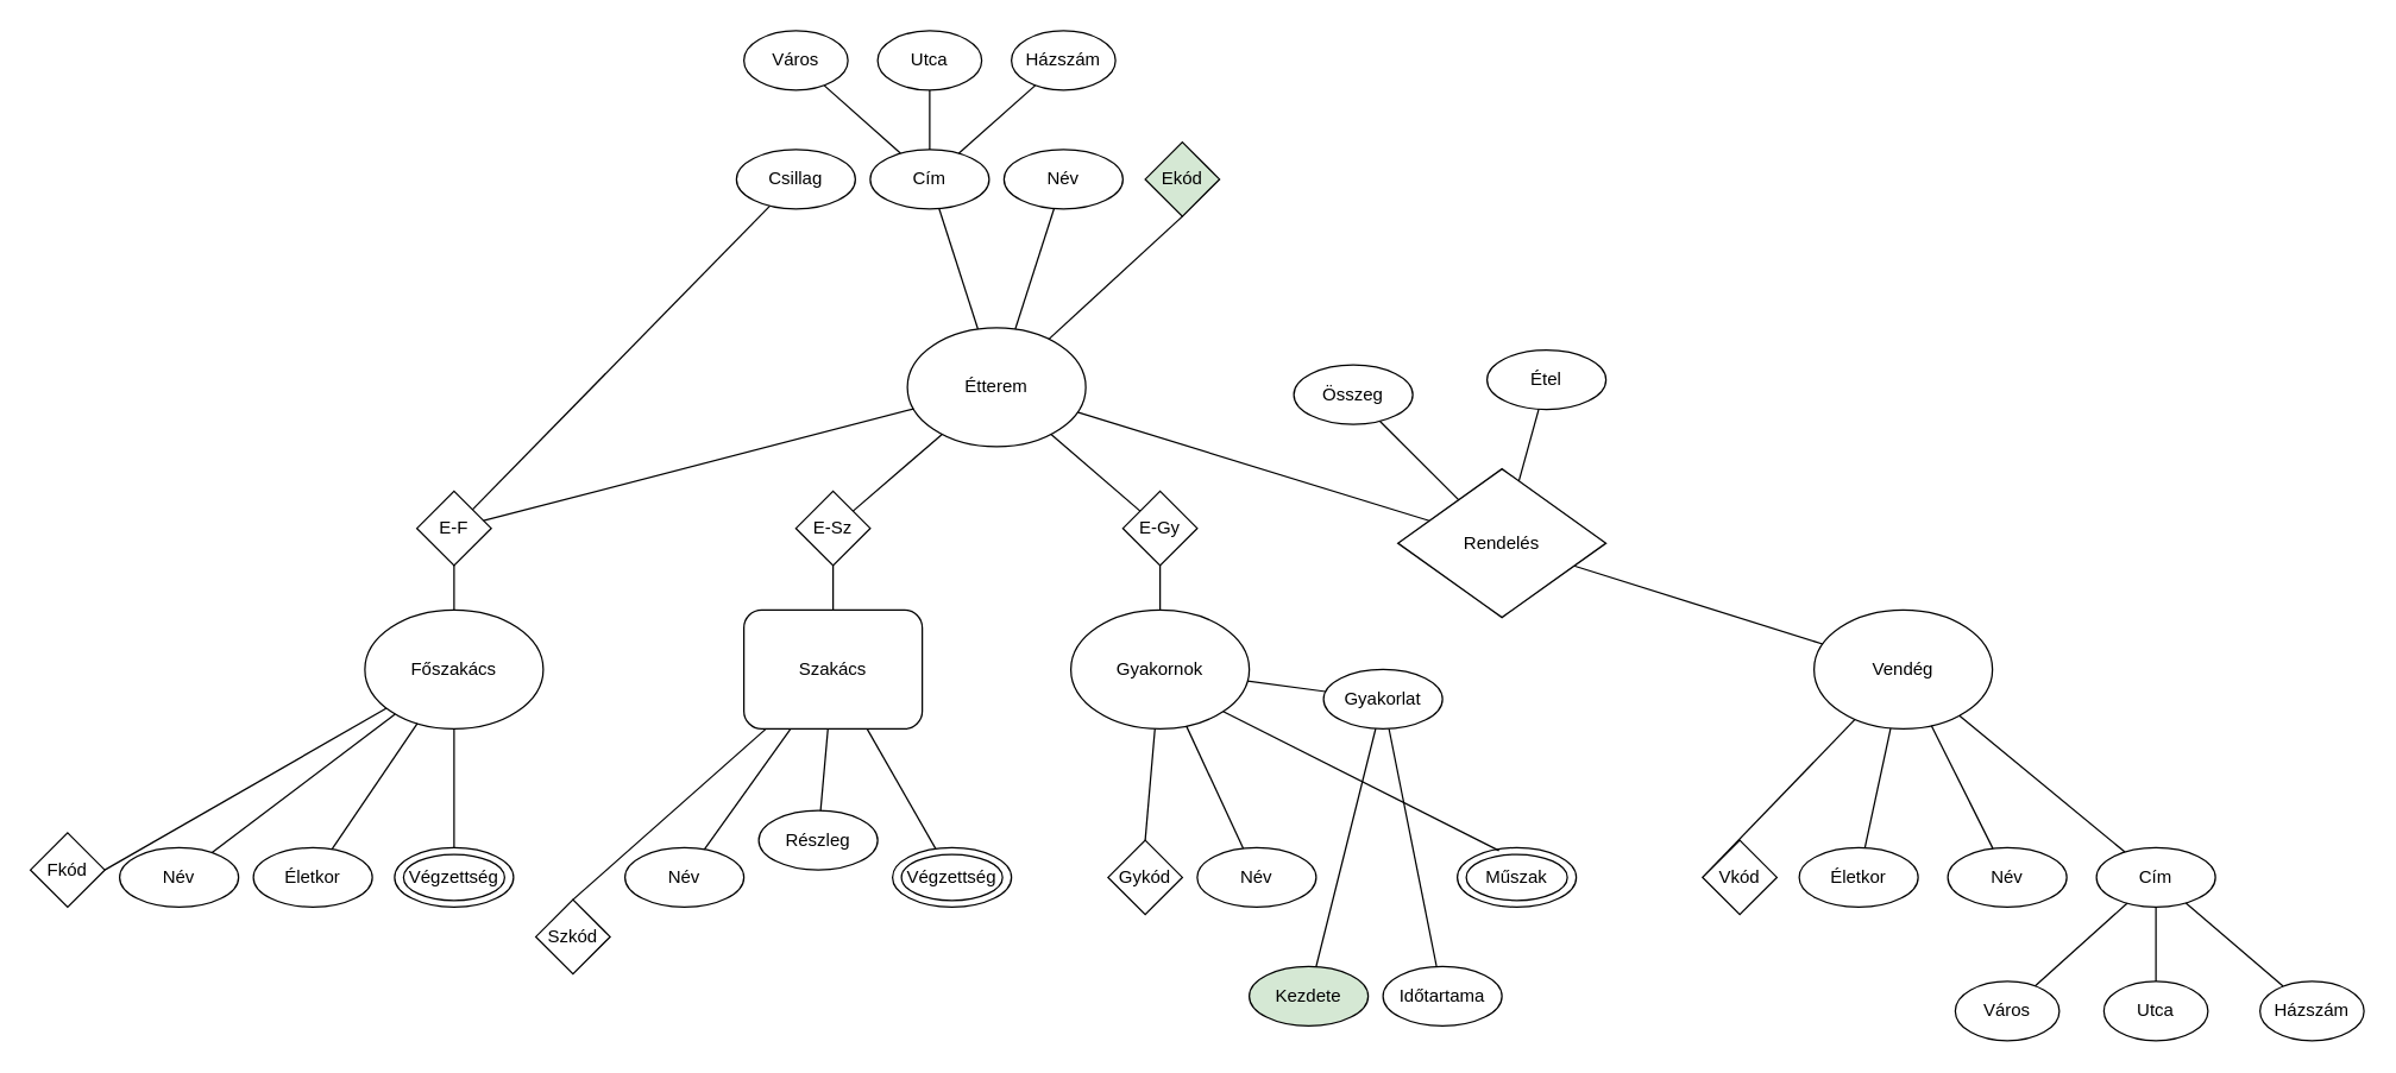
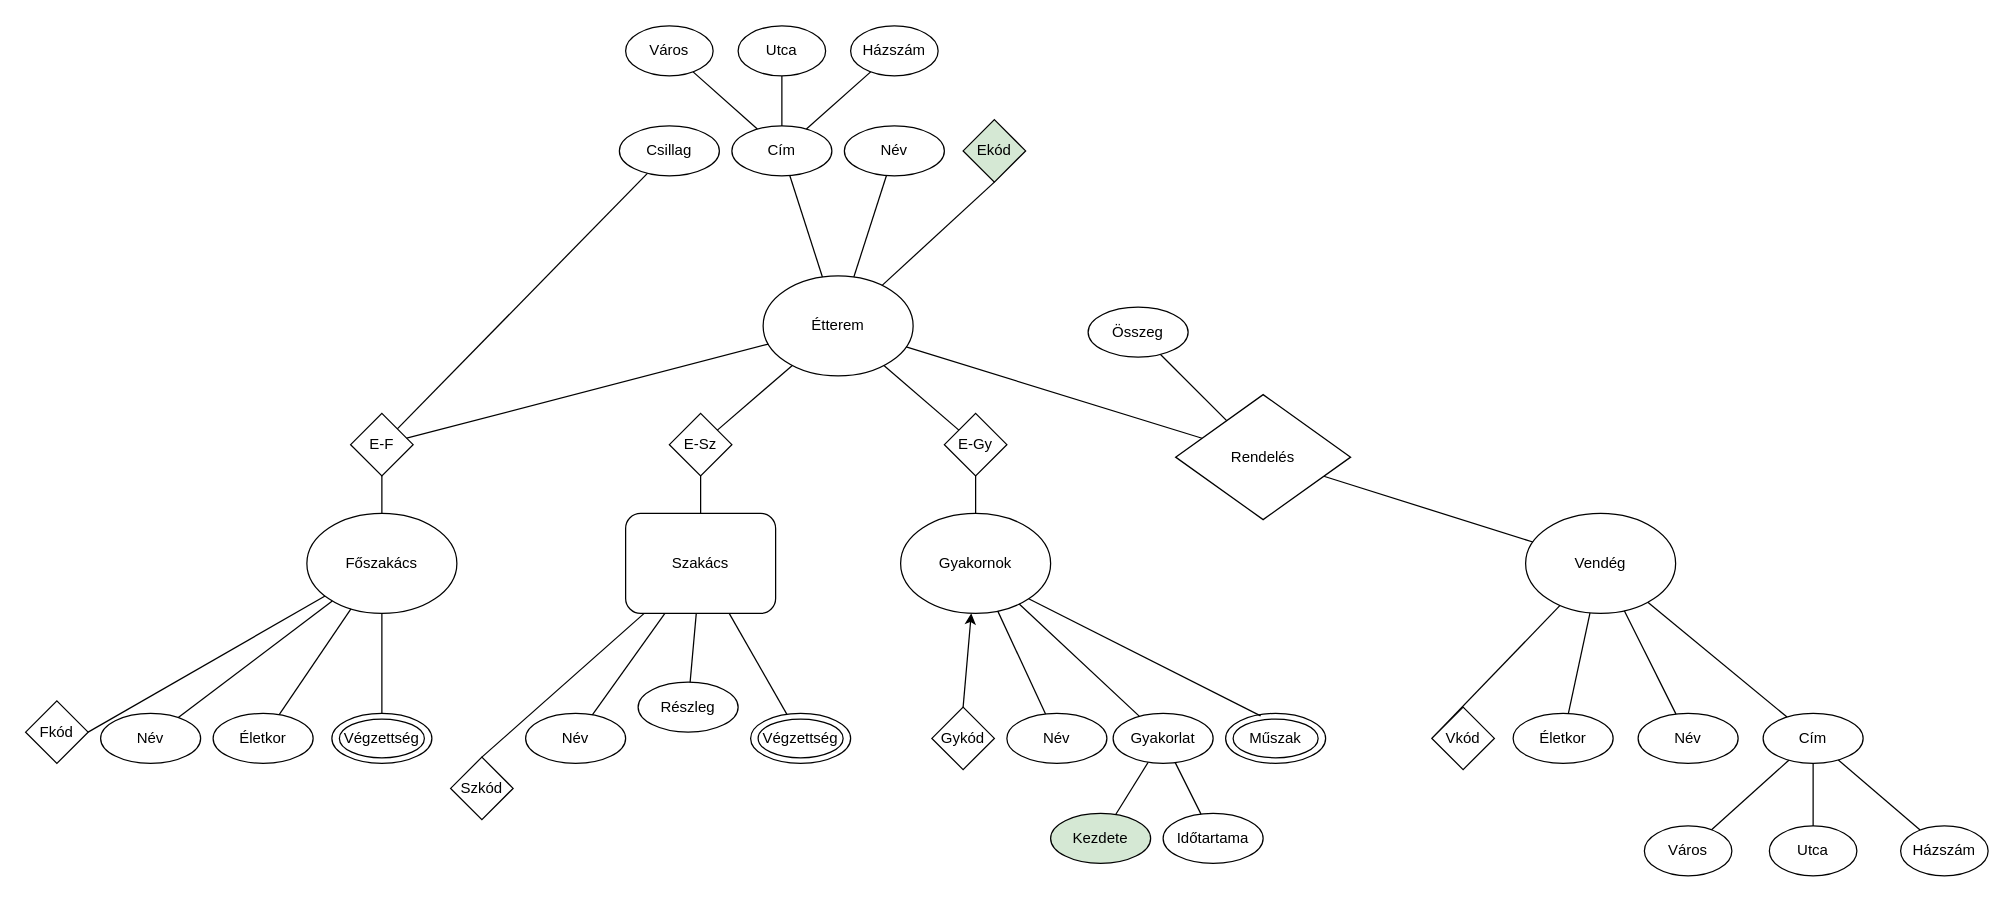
  <mxCell id="0" />
  <mxCell id="1" parent="0" />
  <mxCell id="2" value="Főszakács" style="ellipse;whiteSpace=wrap;html=1;" parent="1" vertex="1"><mxGeometry x="245" y="410" width="120" height="80" as="geometry" /></mxCell>
  <mxCell id="3" value="Név" style="ellipse;whiteSpace=wrap;html=1;" parent="1" vertex="1"><mxGeometry x="80" y="570" width="80" height="40" as="geometry" /></mxCell>
  <mxCell id="4" value="Életkor" style="ellipse;whiteSpace=wrap;html=1;" parent="1" vertex="1"><mxGeometry x="170" y="570" width="80" height="40" as="geometry" /></mxCell>
  <mxCell id="5" value="Végzettség" style="ellipse;whiteSpace=wrap;html=1;" parent="1" vertex="1"><mxGeometry x="265" y="570" width="80" height="40" as="geometry" /></mxCell>
  <mxCell id="6" style="endArrow=none;exitX=1;exitY=0.5;exitDx=0;exitDy=0;" parent="1" source="77" target="2" edge="1"><mxGeometry relative="1" as="geometry" /></mxCell>
  <mxCell id="7" style="endArrow=none;" parent="1" source="3" target="2" edge="1"><mxGeometry relative="1" as="geometry" /></mxCell>
  <mxCell id="8" style="endArrow=none;" parent="1" source="4" target="2" edge="1"><mxGeometry relative="1" as="geometry" /></mxCell>
  <mxCell id="9" style="endArrow=none;" parent="1" source="5" target="2" edge="1"><mxGeometry relative="1" as="geometry" /></mxCell>
  <mxCell id="10" value="Étterem" style="ellipse;whiteSpace=wrap;html=1;" parent="1" vertex="1"><mxGeometry x="610" y="220" width="120" height="80" as="geometry" /></mxCell>
  <mxCell id="11" value="Név" style="ellipse;whiteSpace=wrap;html=1;" parent="1" vertex="1"><mxGeometry x="675" y="100" width="80" height="40" as="geometry" /></mxCell>
  <mxCell id="12" value="Cím" style="ellipse;whiteSpace=wrap;html=1;" parent="1" vertex="1"><mxGeometry x="585" y="100" width="80" height="40" as="geometry" /></mxCell>
  <mxCell id="13" value="Csillag" style="ellipse;whiteSpace=wrap;html=1;" parent="1" vertex="1"><mxGeometry x="495" y="100" width="80" height="40" as="geometry" /></mxCell>
  <mxCell id="14" value="Város" style="ellipse;whiteSpace=wrap;html=1;" parent="1" vertex="1"><mxGeometry x="500" y="20" width="70" height="40" as="geometry" /></mxCell>
  <mxCell id="15" value="Utca" style="ellipse;whiteSpace=wrap;html=1;" parent="1" vertex="1"><mxGeometry x="590" y="20" width="70" height="40" as="geometry" /></mxCell>
  <mxCell id="16" value="Házszám" style="ellipse;whiteSpace=wrap;html=1;" parent="1" vertex="1"><mxGeometry x="680" y="20" width="70" height="40" as="geometry" /></mxCell>
  <mxCell id="17" style="endArrow=none;exitX=0.5;exitY=1;exitDx=0;exitDy=0;" parent="1" source="80" target="10" edge="1"><mxGeometry relative="1" as="geometry" /></mxCell>
  <mxCell id="18" style="endArrow=none;" parent="1" source="11" target="10" edge="1"><mxGeometry relative="1" as="geometry" /></mxCell>
  <mxCell id="19" style="endArrow=none;" parent="1" source="12" target="10" edge="1"><mxGeometry relative="1" as="geometry" /></mxCell>
  <mxCell id="20" style="endArrow=none;" parent="1" source="13" target="24" edge="1"><mxGeometry relative="1" as="geometry" /></mxCell>
  <mxCell id="21" style="endArrow=none;" parent="1" source="14" target="12" edge="1"><mxGeometry relative="1" as="geometry" /></mxCell>
  <mxCell id="22" style="endArrow=none;" parent="1" source="15" target="12" edge="1"><mxGeometry relative="1" as="geometry" /></mxCell>
  <mxCell id="23" style="endArrow=none;" parent="1" source="16" target="12" edge="1"><mxGeometry relative="1" as="geometry" /></mxCell>
  <mxCell id="24" value="E-F" style="rhombus;whiteSpace=wrap;html=1;" parent="1" vertex="1"><mxGeometry x="280" y="330" width="50" height="50" as="geometry" /></mxCell>
  <mxCell id="25" style="endArrow=none;" parent="1" source="2" target="24" edge="1"><mxGeometry relative="1" as="geometry" /></mxCell>
  <mxCell id="26" style="endArrow=none;" parent="1" source="24" target="10" edge="1"><mxGeometry relative="1" as="geometry" /></mxCell>
  <mxCell id="27" value="Szakács" style="whiteSpace=wrap;html=1;rounded=1;" parent="1" vertex="1"><mxGeometry x="500" y="410" width="120" height="80" as="geometry" /></mxCell>
  <mxCell id="28" value="Név" style="ellipse;whiteSpace=wrap;html=1;" parent="1" vertex="1"><mxGeometry x="420" y="570" width="80" height="40" as="geometry" /></mxCell>
  <mxCell id="29" value="Részleg" style="ellipse;whiteSpace=wrap;html=1;" parent="1" vertex="1"><mxGeometry x="510" y="545" width="80" height="40" as="geometry" /></mxCell>
  <mxCell id="30" value="Végzettség" style="ellipse;whiteSpace=wrap;html=1;" parent="1" vertex="1"><mxGeometry x="600" y="570" width="80" height="40" as="geometry" /></mxCell>
  <mxCell id="31" style="endArrow=none;exitX=0.5;exitY=0;exitDx=0;exitDy=0;" parent="1" source="78" target="27" edge="1"><mxGeometry relative="1" as="geometry" /></mxCell>
  <mxCell id="32" style="endArrow=none;" parent="1" source="28" target="27" edge="1"><mxGeometry relative="1" as="geometry" /></mxCell>
  <mxCell id="33" style="endArrow=none;" parent="1" source="29" target="27" edge="1"><mxGeometry relative="1" as="geometry" /></mxCell>
  <mxCell id="34" style="endArrow=none;" parent="1" source="30" target="27" edge="1"><mxGeometry relative="1" as="geometry" /></mxCell>
  <mxCell id="35" value="E-Sz" style="rhombus;whiteSpace=wrap;html=1;" parent="1" vertex="1"><mxGeometry x="535" y="330" width="50" height="50" as="geometry" /></mxCell>
  <mxCell id="36" style="endArrow=none;" parent="1" source="10" target="35" edge="1"><mxGeometry relative="1" as="geometry" /></mxCell>
  <mxCell id="37" style="endArrow=none;" parent="1" source="35" target="27" edge="1"><mxGeometry relative="1" as="geometry" /></mxCell>
  <mxCell id="38" value="Gyakornok" style="ellipse;whiteSpace=wrap;html=1;" parent="1" vertex="1"><mxGeometry x="720" y="410" width="120" height="80" as="geometry" /></mxCell>
  <mxCell id="39" value="Név" style="ellipse;whiteSpace=wrap;html=1;" parent="1" vertex="1"><mxGeometry x="805" y="570" width="80" height="40" as="geometry" /></mxCell>
- <mxCell id="40" value="Gyakorlat" style="ellipse;whiteSpace=wrap;html=1;" parent="1" vertex="1"><mxGeometry x="890" y="450" width="80" height="40" as="geometry" /></mxCell>
+ <mxCell id="40" value="Gyakorlat" style="ellipse;whiteSpace=wrap;html=1;" parent="1" vertex="1"><mxGeometry x="890" y="570" width="80" height="40" as="geometry" /></mxCell>
  <mxCell id="41" value="Kezdete" style="ellipse;whiteSpace=wrap;html=1;fillColor=#d5e8d4;" parent="1" vertex="1"><mxGeometry x="840" y="650" width="80" height="40" as="geometry" /></mxCell>
  <mxCell id="42" value="Időtartama" style="ellipse;whiteSpace=wrap;html=1;" parent="1" vertex="1"><mxGeometry x="930" y="650" width="80" height="40" as="geometry" /></mxCell>
- <mxCell id="43" style="endArrow=none;exitX=0.5;exitY=0;exitDx=0;exitDy=0;" parent="1" source="79" target="38" edge="1"><mxGeometry relative="1" as="geometry" /></mxCell>
+ <mxCell id="43" style="endArrow=classic;exitX=0.5;exitY=0;exitDx=0;exitDy=0;" parent="1" source="79" target="38" edge="1"><mxGeometry relative="1" as="geometry" /></mxCell>
  <mxCell id="44" style="endArrow=none;" parent="1" source="39" target="38" edge="1"><mxGeometry relative="1" as="geometry" /></mxCell>
  <mxCell id="45" style="endArrow=none;" parent="1" source="40" target="38" edge="1"><mxGeometry relative="1" as="geometry" /></mxCell>
  <mxCell id="46" style="endArrow=none;" parent="1" source="41" target="40" edge="1"><mxGeometry relative="1" as="geometry" /></mxCell>
  <mxCell id="47" style="endArrow=none;" parent="1" source="42" target="40" edge="1"><mxGeometry relative="1" as="geometry" /></mxCell>
  <mxCell id="48" value="E-Gy" style="rhombus;whiteSpace=wrap;html=1;" parent="1" vertex="1"><mxGeometry x="755" y="330" width="50" height="50" as="geometry" /></mxCell>
  <mxCell id="49" style="endArrow=none;" parent="1" source="10" target="48" edge="1"><mxGeometry relative="1" as="geometry" /></mxCell>
  <mxCell id="50" style="endArrow=none;" parent="1" source="48" target="38" edge="1"><mxGeometry relative="1" as="geometry" /></mxCell>
  <mxCell id="51" value="Vendég" style="ellipse;whiteSpace=wrap;html=1;" parent="1" vertex="1"><mxGeometry x="1220" y="410" width="120" height="80" as="geometry" /></mxCell>
  <mxCell id="52" value="Név" style="ellipse;whiteSpace=wrap;html=1;" parent="1" vertex="1"><mxGeometry x="1310" y="570" width="80" height="40" as="geometry" /></mxCell>
  <mxCell id="53" value="Életkor" style="ellipse;whiteSpace=wrap;html=1;" parent="1" vertex="1"><mxGeometry x="1210" y="570" width="80" height="40" as="geometry" /></mxCell>
  <mxCell id="54" value="Cím" style="ellipse;whiteSpace=wrap;html=1;" parent="1" vertex="1"><mxGeometry x="1410" y="570" width="80" height="40" as="geometry" /></mxCell>
  <mxCell id="55" value="Város" style="ellipse;whiteSpace=wrap;html=1;" parent="1" vertex="1"><mxGeometry x="1315" y="660" width="70" height="40" as="geometry" /></mxCell>
  <mxCell id="56" value="Utca" style="ellipse;whiteSpace=wrap;html=1;" parent="1" vertex="1"><mxGeometry x="1415" y="660" width="70" height="40" as="geometry" /></mxCell>
  <mxCell id="57" value="Házszám" style="ellipse;whiteSpace=wrap;html=1;" parent="1" vertex="1"><mxGeometry x="1520" y="660" width="70" height="40" as="geometry" /></mxCell>
  <mxCell id="58" style="endArrow=none;exitX=0;exitY=0.5;exitDx=0;exitDy=0;" parent="1" source="81" target="51" edge="1"><mxGeometry relative="1" as="geometry" /></mxCell>
  <mxCell id="59" style="endArrow=none;" parent="1" source="52" target="51" edge="1"><mxGeometry relative="1" as="geometry" /></mxCell>
  <mxCell id="60" style="endArrow=none;" parent="1" source="53" target="51" edge="1"><mxGeometry relative="1" as="geometry" /></mxCell>
  <mxCell id="61" style="endArrow=none;" parent="1" source="54" target="51" edge="1"><mxGeometry relative="1" as="geometry" /></mxCell>
  <mxCell id="62" style="endArrow=none;" parent="1" source="55" target="54" edge="1"><mxGeometry relative="1" as="geometry" /></mxCell>
  <mxCell id="63" style="endArrow=none;" parent="1" source="56" target="54" edge="1"><mxGeometry relative="1" as="geometry" /></mxCell>
  <mxCell id="64" style="endArrow=none;" parent="1" source="57" target="54" edge="1"><mxGeometry relative="1" as="geometry" /></mxCell>
  <mxCell id="65" value="Rendelés" style="rhombus;whiteSpace=wrap;html=1;" parent="1" vertex="1"><mxGeometry x="940" y="315" width="140" height="100" as="geometry" /></mxCell>
  <mxCell id="66" value="Összeg" style="ellipse;whiteSpace=wrap;html=1;" parent="1" vertex="1"><mxGeometry x="870" y="245" width="80" height="40" as="geometry" /></mxCell>
- <mxCell id="67" value="Étel" style="ellipse;whiteSpace=wrap;html=1;" parent="1" vertex="1"><mxGeometry x="1000" y="235" width="80" height="40" as="geometry" /></mxCell>
  <mxCell id="68" style="endArrow=none;" parent="1" source="66" target="65" edge="1"><mxGeometry relative="1" as="geometry" /></mxCell>
- <mxCell id="69" style="endArrow=none;" parent="1" source="67" target="65" edge="1"><mxGeometry relative="1" as="geometry" /></mxCell>
  <mxCell id="70" style="endArrow=none;" parent="1" source="65" target="10" edge="1"><mxGeometry relative="1" as="geometry" /></mxCell>
  <mxCell id="71" style="endArrow=none;" parent="1" source="65" target="51" edge="1"><mxGeometry relative="1" as="geometry" /></mxCell>
  <mxCell id="72" value="Műszak" style="ellipse;whiteSpace=wrap;html=1;perimeterSpacing=0;fillStyle=solid;" parent="1" vertex="1"><mxGeometry x="980" y="570" width="80" height="40" as="geometry" /></mxCell>
  <mxCell id="73" style="endArrow=none;entryX=1;entryY=1;entryDx=0;entryDy=0;" parent="1" target="38" edge="1"><mxGeometry relative="1" as="geometry"><mxPoint x="1008" y="572" as="sourcePoint" /><mxPoint x="920" y="490" as="targetPoint" /></mxGeometry></mxCell>
  <mxCell id="74" value="" style="ellipse;whiteSpace=wrap;html=1;fillColor=none;fontSize=11;" parent="1" vertex="1"><mxGeometry x="271" y="574.5" width="68" height="31" as="geometry" /></mxCell>
  <mxCell id="75" value="" style="ellipse;whiteSpace=wrap;html=1;fillColor=none;fontSize=11;" parent="1" vertex="1"><mxGeometry x="606" y="574.5" width="68" height="31" as="geometry" /></mxCell>
  <mxCell id="76" value="" style="ellipse;whiteSpace=wrap;html=1;fillColor=none;fontSize=11;" parent="1" vertex="1"><mxGeometry x="986" y="574.5" width="68" height="31" as="geometry" /></mxCell>
  <mxCell id="77" value="Fkód" style="rhombus;whiteSpace=wrap;html=1;" parent="1" vertex="1"><mxGeometry x="20" y="560" width="50" height="50" as="geometry" /></mxCell>
  <mxCell id="78" value="Szkód" style="rhombus;whiteSpace=wrap;html=1;" parent="1" vertex="1"><mxGeometry x="360" y="605" width="50" height="50" as="geometry" /></mxCell>
  <mxCell id="79" value="Gykód" style="rhombus;whiteSpace=wrap;html=1;" parent="1" vertex="1"><mxGeometry x="745" y="565" width="50" height="50" as="geometry" /></mxCell>
  <mxCell id="80" value="Ekód" style="rhombus;whiteSpace=wrap;html=1;fillColor=#d5e8d4;" parent="1" vertex="1"><mxGeometry x="770" y="95" width="50" height="50" as="geometry" /></mxCell>
  <mxCell id="81" value="Vkód" style="rhombus;whiteSpace=wrap;html=1;" parent="1" vertex="1"><mxGeometry x="1145" y="565" width="50" height="50" as="geometry" /></mxCell>
